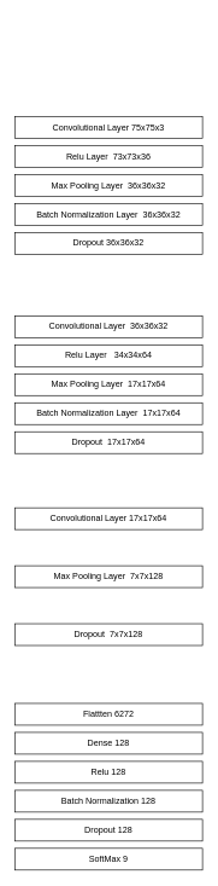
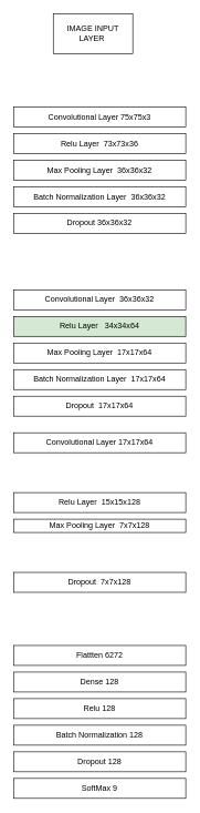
  <mxCell id="0" />
  <mxCell id="1" parent="0" />
+ <mxCell id="2" value="IMAGE INPUT LAYER&amp;nbsp;" style="rounded=0;whiteSpace=wrap;html=1;" vertex="1" parent="1"><mxGeometry x="80" y="20" width="120" height="60" as="geometry" /></mxCell>
  <mxCell id="3" value="Convolutional Layer 75x75x3" style="rounded=0;whiteSpace=wrap;html=1;" vertex="1" parent="1"><mxGeometry x="20" y="160" width="260" height="30" as="geometry" /></mxCell>
  <mxCell id="4" value="Relu Layer&amp;nbsp; 73x73x36" style="rounded=0;whiteSpace=wrap;html=1;" vertex="1" parent="1"><mxGeometry x="20" y="200" width="260" height="30" as="geometry" /></mxCell>
  <mxCell id="5" value="Batch Normalization Layer&amp;nbsp; 36x36x32" style="rounded=0;whiteSpace=wrap;html=1;" vertex="1" parent="1"><mxGeometry x="20" y="280" width="260" height="30" as="geometry" /></mxCell>
  <mxCell id="6" value="Max Pooling Layer&amp;nbsp; 36x36x32" style="rounded=0;whiteSpace=wrap;html=1;" vertex="1" parent="1"><mxGeometry x="20" y="240" width="260" height="30" as="geometry" /></mxCell>
  <mxCell id="7" value="Dropout 36x36x32" style="rounded=0;whiteSpace=wrap;html=1;" vertex="1" parent="1"><mxGeometry x="20" y="320" width="260" height="30" as="geometry" /></mxCell>
  <mxCell id="8" value="Convolutional Layer&amp;nbsp; 36x36x32" style="rounded=0;whiteSpace=wrap;html=1;" vertex="1" parent="1"><mxGeometry x="20" y="435" width="260" height="30" as="geometry" /></mxCell>
- <mxCell id="9" value="Relu Layer&amp;nbsp; &amp;nbsp;34x34x64" style="rounded=0;whiteSpace=wrap;html=1;" vertex="1" parent="1"><mxGeometry x="20" y="475" width="260" height="30" as="geometry" /></mxCell>
+ <mxCell id="9" value="Relu Layer&amp;nbsp; &amp;nbsp;34x34x64" style="rounded=0;whiteSpace=wrap;html=1;fillColor=#d5e8d4;" vertex="1" parent="1"><mxGeometry x="20" y="475" width="260" height="30" as="geometry" /></mxCell>
  <mxCell id="10" value="Batch Normalization Layer&amp;nbsp; 17x17x64" style="rounded=0;whiteSpace=wrap;html=1;" vertex="1" parent="1"><mxGeometry x="20" y="555" width="260" height="30" as="geometry" /></mxCell>
  <mxCell id="11" value="Max Pooling Layer&amp;nbsp; 17x17x64" style="rounded=0;whiteSpace=wrap;html=1;" vertex="1" parent="1"><mxGeometry x="20" y="515" width="260" height="30" as="geometry" /></mxCell>
  <mxCell id="12" value="Dropout&amp;nbsp; 17x17x64" style="rounded=0;whiteSpace=wrap;html=1;" vertex="1" parent="1"><mxGeometry x="20" y="595" width="260" height="30" as="geometry" /></mxCell>
- <mxCell id="13" value="Convolutional Layer 17x17x64" style="rounded=0;whiteSpace=wrap;html=1;" vertex="1" parent="1"><mxGeometry x="20" y="700" width="260" height="30" as="geometry" /></mxCell>
- <mxCell id="15" value="Max Pooling Layer&amp;nbsp; 7x7x128" style="rounded=0;whiteSpace=wrap;html=1;" vertex="1" parent="1"><mxGeometry x="20" y="780" width="260" height="30" as="geometry" /></mxCell>
+ <mxCell id="13" value="Convolutional Layer 17x17x64" style="rounded=0;whiteSpace=wrap;html=1;" vertex="1" parent="1"><mxGeometry x="20" y="650" width="260" height="30" as="geometry" /></mxCell>
+ <mxCell id="14" value="Relu Layer&amp;nbsp; 15x15x128" style="rounded=0;whiteSpace=wrap;html=1;" vertex="1" parent="1"><mxGeometry x="20" y="740" width="260" height="30" as="geometry" /></mxCell>
+ <mxCell id="15" value="Max Pooling Layer&amp;nbsp; 7x7x128" style="rounded=0;whiteSpace=wrap;html=1;" vertex="1" parent="1"><mxGeometry x="20" y="780" width="260" height="20" as="geometry" /></mxCell>
  <mxCell id="16" value="Dropout&amp;nbsp; 7x7x128" style="rounded=0;whiteSpace=wrap;html=1;" vertex="1" parent="1"><mxGeometry x="20" y="860" width="260" height="30" as="geometry" /></mxCell>
  <mxCell id="17" value="Flattten 6272" style="rounded=0;whiteSpace=wrap;html=1;" vertex="1" parent="1"><mxGeometry x="20" y="970" width="260" height="30" as="geometry" /></mxCell>
  <mxCell id="18" value="Dense 128" style="rounded=0;whiteSpace=wrap;html=1;" vertex="1" parent="1"><mxGeometry x="20" y="1010" width="260" height="30" as="geometry" /></mxCell>
  <mxCell id="19" value="Relu 128" style="rounded=0;whiteSpace=wrap;html=1;" vertex="1" parent="1"><mxGeometry x="20" y="1050" width="260" height="30" as="geometry" /></mxCell>
  <mxCell id="20" value="Batch Normalization 128" style="rounded=0;whiteSpace=wrap;html=1;" vertex="1" parent="1"><mxGeometry x="20" y="1090" width="260" height="30" as="geometry" /></mxCell>
  <mxCell id="21" value="Dropout 128" style="rounded=0;whiteSpace=wrap;html=1;" vertex="1" parent="1"><mxGeometry x="20" y="1130" width="260" height="30" as="geometry" /></mxCell>
  <mxCell id="22" value="SoftMax 9" style="rounded=0;whiteSpace=wrap;html=1;" vertex="1" parent="1"><mxGeometry x="20" y="1170" width="260" height="30" as="geometry" /></mxCell>
